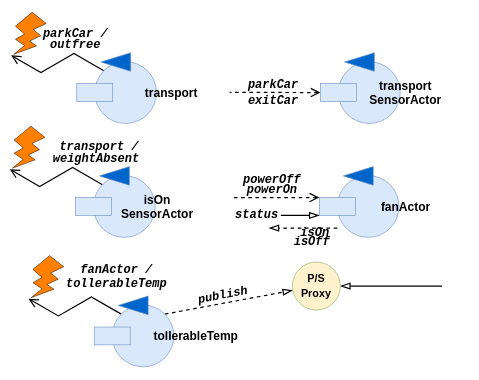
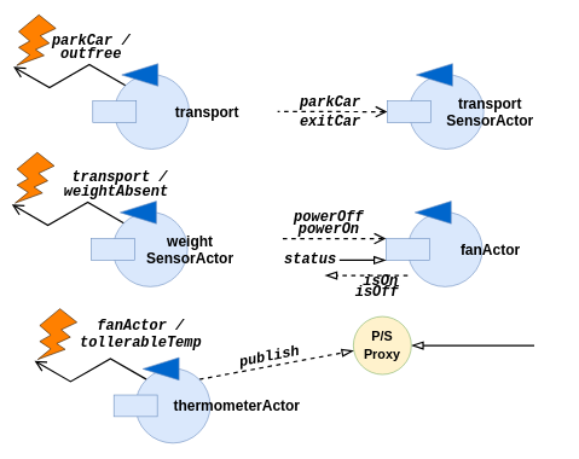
  <mxCell id="0" />
  <mxCell id="1" parent="0" />
  <mxCell id="2" style="edgeStyle=isometricEdgeStyle;rounded=0;orthogonalLoop=1;jettySize=auto;html=1;exitX=0;exitY=0;exitDx=0;exitDy=0;endSize=12;endArrow=open;endFill=0;elbow=vertical;entryX=-0.085;entryY=1.026;entryDx=0;entryDy=0;entryPerimeter=0;strokeWidth=2;" parent="1" source="3" target="7" edge="1"><mxGeometry relative="1" as="geometry"><mxPoint x="-57.5" y="151.5" as="targetPoint" /></mxGeometry></mxCell>
  <mxCell id="3" value="" style="ellipse;whiteSpace=wrap;html=1;aspect=fixed;fillColor=#dae8fc;fontStyle=1;fontFamily=Courier New;fontSize=20;strokeColor=#6c8ebf;" parent="1" vertex="1"><mxGeometry x="157.5" y="102.5" width="103" height="103" as="geometry" /></mxCell>
  <mxCell id="4" value="" style="triangle;whiteSpace=wrap;html=1;rotation=-180;strokeColor=#6C8EBF;fillColor=#0066CC;" parent="1" vertex="1"><mxGeometry x="167.5" y="87.5" width="50" height="31" as="geometry" /></mxCell>
  <mxCell id="5" value="" style="rounded=0;whiteSpace=wrap;html=1;fillColor=#dae8fc;strokeColor=#6c8ebf;" parent="1" vertex="1"><mxGeometry x="127.5" y="139.12" width="60" height="29.75" as="geometry" /></mxCell>
  <mxCell id="6" value="transport" style="text;html=1;strokeColor=none;fillColor=none;align=center;verticalAlign=middle;whiteSpace=wrap;rounded=0;fontSize=20;fontStyle=1" parent="1" vertex="1"><mxGeometry x="198.5" y="144" width="173" height="20" as="geometry" /></mxCell>
  <mxCell id="7" value="" style="verticalLabelPosition=bottom;verticalAlign=top;html=1;shape=mxgraph.basic.flash;rotation=0;direction=east;fillColor=#FF8000;strokeColor=#331A00;" parent="1" vertex="1"><mxGeometry x="22.5" y="20" width="54" height="70" as="geometry" /></mxCell>
  <mxCell id="8" value="parkCar /" style="text;html=1;strokeColor=none;fillColor=none;align=center;verticalAlign=middle;whiteSpace=wrap;rounded=0;fontStyle=3;fontFamily=Courier New;fontSize=20;labelBackgroundColor=none;labelBorderColor=none;" parent="1" vertex="1"><mxGeometry x="60" y="41.5" width="131" height="27" as="geometry" /></mxCell>
  <mxCell id="9" style="edgeStyle=isometricEdgeStyle;rounded=0;orthogonalLoop=1;jettySize=auto;html=1;exitX=0;exitY=0;exitDx=0;exitDy=0;endSize=12;endArrow=open;endFill=0;elbow=vertical;entryX=-0.085;entryY=1.026;entryDx=0;entryDy=0;entryPerimeter=0;strokeWidth=2;" parent="1" source="11" target="15" edge="1"><mxGeometry relative="1" as="geometry"><mxPoint x="-28.41" y="557.5" as="targetPoint" /></mxGeometry></mxCell>
  <mxCell id="10" style="edgeStyle=none;rounded=0;orthogonalLoop=1;jettySize=auto;html=1;exitX=1;exitY=0;exitDx=0;exitDy=0;fontFamily=Courier New;fontSize=20;startArrow=none;startFill=0;endArrow=blockThin;endFill=0;startSize=12;endSize=12;strokeWidth=2;dashed=1;" parent="1" source="11" target="39" edge="1"><mxGeometry relative="1" as="geometry" /></mxCell>
  <mxCell id="11" value="" style="ellipse;whiteSpace=wrap;html=1;aspect=fixed;fillColor=#dae8fc;fontStyle=1;fontFamily=Courier New;fontSize=20;strokeColor=#6c8ebf;" parent="1" vertex="1"><mxGeometry x="186.59" y="508.5" width="103" height="103" as="geometry" /></mxCell>
  <mxCell id="12" value="" style="triangle;whiteSpace=wrap;html=1;rotation=-180;strokeColor=#6C8EBF;fillColor=#0066CC;" parent="1" vertex="1"><mxGeometry x="196.59" y="493.5" width="50" height="31" as="geometry" /></mxCell>
  <mxCell id="13" value="" style="rounded=0;whiteSpace=wrap;html=1;fillColor=#dae8fc;strokeColor=#6c8ebf;" parent="1" vertex="1"><mxGeometry x="156.59" y="545.12" width="60" height="29.75" as="geometry" /></mxCell>
- <mxCell id="14" value="tollerableTemp" style="text;html=1;strokeColor=none;fillColor=none;align=center;verticalAlign=middle;whiteSpace=wrap;rounded=0;fontSize=20;fontStyle=1" parent="1" vertex="1"><mxGeometry x="239.5" y="549.99" width="173" height="20" as="geometry" /></mxCell>
+ <mxCell id="14" value="thermometerActor" style="text;html=1;strokeColor=none;fillColor=none;align=center;verticalAlign=middle;whiteSpace=wrap;rounded=0;fontSize=20;fontStyle=1" parent="1" vertex="1"><mxGeometry x="239.5" y="549.99" width="173" height="20" as="geometry" /></mxCell>
  <mxCell id="15" value="" style="verticalLabelPosition=bottom;verticalAlign=top;html=1;shape=mxgraph.basic.flash;rotation=0;direction=east;fillColor=#FF8000;strokeColor=#331A00;" parent="1" vertex="1"><mxGeometry x="51.59" y="426" width="54" height="70" as="geometry" /></mxCell>
  <mxCell id="16" value="fanActor /&lt;br&gt;tollerableTemp" style="text;html=1;strokeColor=none;fillColor=none;align=center;verticalAlign=middle;whiteSpace=wrap;rounded=0;fontStyle=3;fontFamily=Courier New;fontSize=20;labelBackgroundColor=none;labelBorderColor=none;" parent="1" vertex="1"><mxGeometry x="97.68" y="436.75" width="191.91" height="48.5" as="geometry" /></mxCell>
  <mxCell id="17" style="edgeStyle=isometricEdgeStyle;rounded=0;orthogonalLoop=1;jettySize=auto;html=1;exitX=0;exitY=0;exitDx=0;exitDy=0;endSize=12;endArrow=open;endFill=0;elbow=vertical;entryX=-0.085;entryY=1.026;entryDx=0;entryDy=0;entryPerimeter=0;strokeWidth=2;" parent="1" source="18" target="22" edge="1"><mxGeometry relative="1" as="geometry"><mxPoint x="-59.7" y="341.5" as="targetPoint" /></mxGeometry></mxCell>
  <mxCell id="18" value="" style="ellipse;whiteSpace=wrap;html=1;aspect=fixed;fillColor=#dae8fc;fontStyle=1;fontFamily=Courier New;fontSize=20;strokeColor=#6c8ebf;" parent="1" vertex="1"><mxGeometry x="155.3" y="292.5" width="103" height="103" as="geometry" /></mxCell>
  <mxCell id="19" value="" style="triangle;whiteSpace=wrap;html=1;rotation=-180;strokeColor=#6C8EBF;fillColor=#0066CC;" parent="1" vertex="1"><mxGeometry x="165.3" y="277.5" width="50" height="31" as="geometry" /></mxCell>
  <mxCell id="20" value="" style="rounded=0;whiteSpace=wrap;html=1;fillColor=#dae8fc;strokeColor=#6c8ebf;" parent="1" vertex="1"><mxGeometry x="125.3" y="329.12" width="60" height="29.75" as="geometry" /></mxCell>
- <mxCell id="21" value="isOn&lt;br&gt;SensorActor" style="text;html=1;strokeColor=none;fillColor=none;align=center;verticalAlign=middle;whiteSpace=wrap;rounded=0;fontSize=20;fontStyle=1" parent="1" vertex="1"><mxGeometry x="196.3" y="334" width="131.7" height="20" as="geometry" /></mxCell>
+ <mxCell id="21" value="weight&lt;br&gt;SensorActor" style="text;html=1;strokeColor=none;fillColor=none;align=center;verticalAlign=middle;whiteSpace=wrap;rounded=0;fontSize=20;fontStyle=1" parent="1" vertex="1"><mxGeometry x="196.3" y="334" width="131.7" height="20" as="geometry" /></mxCell>
  <mxCell id="22" value="" style="verticalLabelPosition=bottom;verticalAlign=top;html=1;shape=mxgraph.basic.flash;rotation=0;direction=east;fillColor=#FF8000;strokeColor=#331A00;" parent="1" vertex="1"><mxGeometry x="20.3" y="210" width="54" height="70" as="geometry" /></mxCell>
  <mxCell id="23" value="transport /" style="text;html=1;strokeColor=none;fillColor=none;align=center;verticalAlign=middle;whiteSpace=wrap;rounded=0;fontStyle=3;fontFamily=Courier New;fontSize=20;labelBackgroundColor=none;labelBorderColor=none;" parent="1" vertex="1"><mxGeometry x="70" y="230" width="190" height="27" as="geometry" /></mxCell>
  <mxCell id="24" value="" style="ellipse;whiteSpace=wrap;html=1;aspect=fixed;fillColor=#dae8fc;fontStyle=1;fontFamily=Courier New;fontSize=20;strokeColor=#6c8ebf;" parent="1" vertex="1"><mxGeometry x="562.18" y="292.5" width="103" height="103" as="geometry" /></mxCell>
  <mxCell id="25" value="" style="triangle;whiteSpace=wrap;html=1;rotation=-180;strokeColor=#6C8EBF;fillColor=#0066CC;" parent="1" vertex="1"><mxGeometry x="572.18" y="277.5" width="50" height="31" as="geometry" /></mxCell>
  <mxCell id="26" style="rounded=0;orthogonalLoop=1;jettySize=auto;html=1;exitX=0;exitY=0;exitDx=0;exitDy=0;fontFamily=Courier New;fontSize=20;endArrow=none;endFill=0;endSize=12;strokeWidth=2;dashed=1;startArrow=open;startFill=0;startSize=12;entryX=0;entryY=1;entryDx=0;entryDy=0;" parent="1" source="27" edge="1" target="29"><mxGeometry relative="1" as="geometry"><mxPoint x="390.5" y="344" as="targetPoint" /></mxGeometry></mxCell>
  <mxCell id="27" value="" style="rounded=0;whiteSpace=wrap;html=1;fillColor=#dae8fc;strokeColor=#6c8ebf;" parent="1" vertex="1"><mxGeometry x="532.18" y="329.12" width="60" height="29.75" as="geometry" /></mxCell>
  <mxCell id="28" value="fanActor" style="text;html=1;strokeColor=none;fillColor=none;align=center;verticalAlign=middle;whiteSpace=wrap;rounded=0;fontSize=20;fontStyle=1" parent="1" vertex="1"><mxGeometry x="617.59" y="334" width="117.32" height="20" as="geometry" /></mxCell>
  <mxCell id="29" value="powerOn" style="text;html=1;strokeColor=none;fillColor=none;align=center;verticalAlign=middle;whiteSpace=wrap;rounded=0;fontStyle=3;fontFamily=Courier New;fontSize=20;labelBackgroundColor=none;labelBorderColor=none;" parent="1" vertex="1"><mxGeometry x="388" y="302.12" width="131" height="27" as="geometry" /></mxCell>
  <mxCell id="30" value="powerOff" style="text;html=1;strokeColor=none;fillColor=none;align=center;verticalAlign=middle;whiteSpace=wrap;rounded=0;fontStyle=3;fontFamily=Courier New;fontSize=20;labelBackgroundColor=none;labelBorderColor=none;" parent="1" vertex="1"><mxGeometry x="388" y="286" width="131" height="27" as="geometry" /></mxCell>
  <mxCell id="31" value="" style="ellipse;whiteSpace=wrap;html=1;aspect=fixed;fillColor=#dae8fc;fontStyle=1;fontFamily=Courier New;fontSize=20;strokeColor=#6c8ebf;" parent="1" vertex="1"><mxGeometry x="564.07" y="102.5" width="103" height="103" as="geometry" /></mxCell>
  <mxCell id="32" value="" style="triangle;whiteSpace=wrap;html=1;rotation=-180;strokeColor=#6C8EBF;fillColor=#0066CC;" parent="1" vertex="1"><mxGeometry x="574.07" y="87.5" width="50" height="31" as="geometry" /></mxCell>
  <mxCell id="33" style="rounded=0;orthogonalLoop=1;jettySize=auto;html=1;exitX=0;exitY=0.5;exitDx=0;exitDy=0;fontFamily=Courier New;fontSize=20;endArrow=none;endFill=0;endSize=12;strokeWidth=2;dashed=1;startArrow=open;startFill=0;startSize=12;" parent="1" source="34" edge="1"><mxGeometry relative="1" as="geometry"><mxPoint x="382.59" y="153.5" as="targetPoint" /></mxGeometry></mxCell>
  <mxCell id="34" value="" style="rounded=0;whiteSpace=wrap;html=1;fillColor=#dae8fc;strokeColor=#6c8ebf;" parent="1" vertex="1"><mxGeometry x="534.07" y="139.12" width="60" height="29.75" as="geometry" /></mxCell>
  <mxCell id="35" value="transport&lt;br&gt;SensorActor" style="text;html=1;strokeColor=none;fillColor=none;align=center;verticalAlign=middle;whiteSpace=wrap;rounded=0;fontSize=20;fontStyle=1" parent="1" vertex="1"><mxGeometry x="576.25" y="143.99" width="200" height="20" as="geometry" /></mxCell>
  <mxCell id="36" value="parkCar" style="text;html=1;strokeColor=none;fillColor=none;align=center;verticalAlign=middle;whiteSpace=wrap;rounded=0;fontStyle=3;fontFamily=Courier New;fontSize=20;labelBackgroundColor=none;labelBorderColor=none;" parent="1" vertex="1"><mxGeometry x="389.89" y="127.5" width="131" height="27" as="geometry" /></mxCell>
  <mxCell id="37" value="exitCar" style="text;html=1;strokeColor=none;fillColor=none;align=center;verticalAlign=middle;whiteSpace=wrap;rounded=0;fontStyle=3;fontFamily=Courier New;fontSize=20;labelBackgroundColor=none;labelBorderColor=none;" parent="1" vertex="1"><mxGeometry x="389.89" y="154.5" width="131" height="27" as="geometry" /></mxCell>
  <mxCell id="38" style="edgeStyle=none;rounded=0;orthogonalLoop=1;jettySize=auto;html=1;fontFamily=Courier New;fontSize=18;startArrow=blockThin;startFill=0;endArrow=none;endFill=0;startSize=12;endSize=12;strokeWidth=2;" parent="1" source="39" edge="1"><mxGeometry relative="1" as="geometry"><mxPoint x="736.865" y="477" as="targetPoint" /></mxGeometry></mxCell>
  <mxCell id="39" value="&lt;span style=&quot;color: rgb(0 , 0 , 0) ; font-family: &amp;#34;helvetica&amp;#34; ; font-size: 18px ; font-style: normal ; font-weight: 700 ; letter-spacing: normal ; text-align: center ; text-indent: 0px ; text-transform: none ; word-spacing: 0px ; display: inline ; float: none&quot;&gt;P/S&lt;/span&gt;&lt;br style=&quot;color: rgb(0 , 0 , 0) ; font-family: &amp;#34;helvetica&amp;#34; ; font-size: 18px ; font-style: normal ; font-weight: 700 ; letter-spacing: normal ; text-align: center ; text-indent: 0px ; text-transform: none ; word-spacing: 0px&quot;&gt;&lt;span style=&quot;color: rgb(0 , 0 , 0) ; font-family: &amp;#34;helvetica&amp;#34; ; font-size: 18px ; font-style: normal ; font-weight: 700 ; letter-spacing: normal ; text-align: center ; text-indent: 0px ; text-transform: none ; word-spacing: 0px ; display: inline ; float: none&quot;&gt;Proxy&lt;/span&gt;" style="ellipse;whiteSpace=wrap;html=1;aspect=fixed;labelBackgroundColor=none;fontFamily=Courier New;fontSize=20;strokeColor=#82b366;fillColor=#fff2cc;" parent="1" vertex="1"><mxGeometry x="487.2" y="436.75" width="80" height="80" as="geometry" /></mxCell>
  <mxCell id="40" value="publish" style="text;html=1;strokeColor=none;fillColor=none;align=center;verticalAlign=middle;whiteSpace=wrap;rounded=0;fontStyle=3;fontFamily=Courier New;fontSize=20;labelBackgroundColor=none;labelBorderColor=none;rotation=349;" parent="1" vertex="1"><mxGeometry x="305.7" y="478.5" width="131" height="27" as="geometry" /></mxCell>
  <mxCell id="41" value="outfree" style="text;html=1;strokeColor=none;fillColor=none;align=center;verticalAlign=middle;whiteSpace=wrap;rounded=0;fontStyle=3;fontFamily=Courier New;fontSize=20;labelBackgroundColor=none;labelBorderColor=none;" vertex="1" parent="1"><mxGeometry x="60" y="60.5" width="131" height="27" as="geometry" /></mxCell>
  <mxCell id="42" value="weightAbsent" style="text;html=1;strokeColor=none;fillColor=none;align=center;verticalAlign=middle;whiteSpace=wrap;rounded=0;fontStyle=3;fontFamily=Courier New;fontSize=20;labelBackgroundColor=none;labelBorderColor=none;" vertex="1" parent="1"><mxGeometry x="73.75" y="250" width="171.5" height="27" as="geometry" /></mxCell>
  <mxCell id="43" value="" style="endArrow=blockThin;html=1;endFill=0;endSize=12;strokeWidth=2;entryX=0;entryY=1;entryDx=0;entryDy=0;" edge="1" parent="1" target="27"><mxGeometry width="50" height="50" relative="1" as="geometry"><mxPoint x="468" y="359" as="sourcePoint" /><mxPoint x="508" y="380" as="targetPoint" /></mxGeometry></mxCell>
  <mxCell id="44" value="" style="endArrow=blockThin;html=1;endFill=0;endSize=12;strokeWidth=2;dashed=1;" edge="1" parent="1"><mxGeometry width="50" height="50" relative="1" as="geometry"><mxPoint x="562.18" y="380" as="sourcePoint" /><mxPoint x="448" y="380" as="targetPoint" /></mxGeometry></mxCell>
  <mxCell id="45" value="status" style="text;html=1;strokeColor=none;fillColor=none;align=center;verticalAlign=middle;whiteSpace=wrap;rounded=0;fontStyle=3;fontFamily=Courier New;fontSize=20;labelBackgroundColor=none;labelBorderColor=none;" vertex="1" parent="1"><mxGeometry x="381.58" y="344" width="92.3" height="27" as="geometry" /></mxCell>
  <mxCell id="46" value="isOn" style="text;html=1;strokeColor=none;fillColor=none;align=center;verticalAlign=middle;whiteSpace=wrap;rounded=0;fontStyle=3;fontFamily=Courier New;fontSize=20;labelBackgroundColor=none;labelBorderColor=none;" vertex="1" parent="1"><mxGeometry x="478.9" y="374.5" width="92.3" height="27" as="geometry" /></mxCell>
  <mxCell id="47" value="isOff" style="text;html=1;strokeColor=none;fillColor=none;align=center;verticalAlign=middle;whiteSpace=wrap;rounded=0;fontStyle=3;fontFamily=Courier New;fontSize=20;labelBackgroundColor=none;labelBorderColor=none;" vertex="1" parent="1"><mxGeometry x="473.88" y="389" width="92.3" height="27" as="geometry" /></mxCell>
